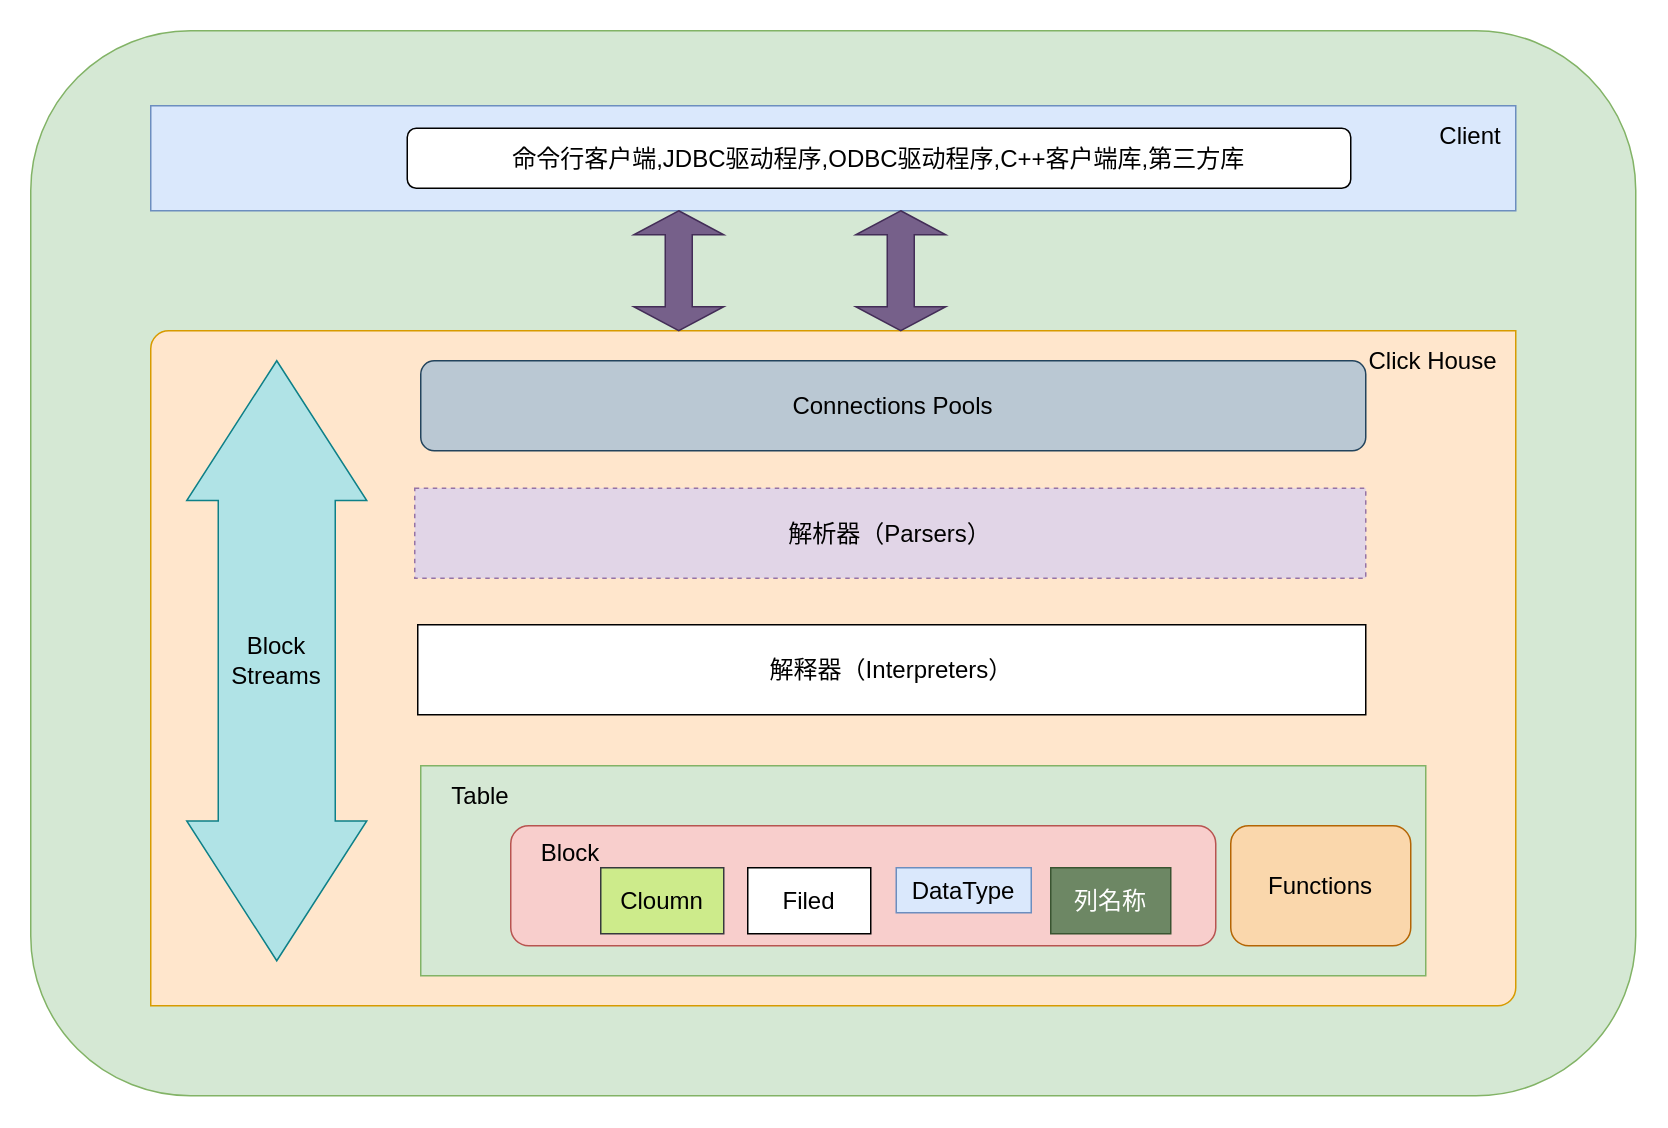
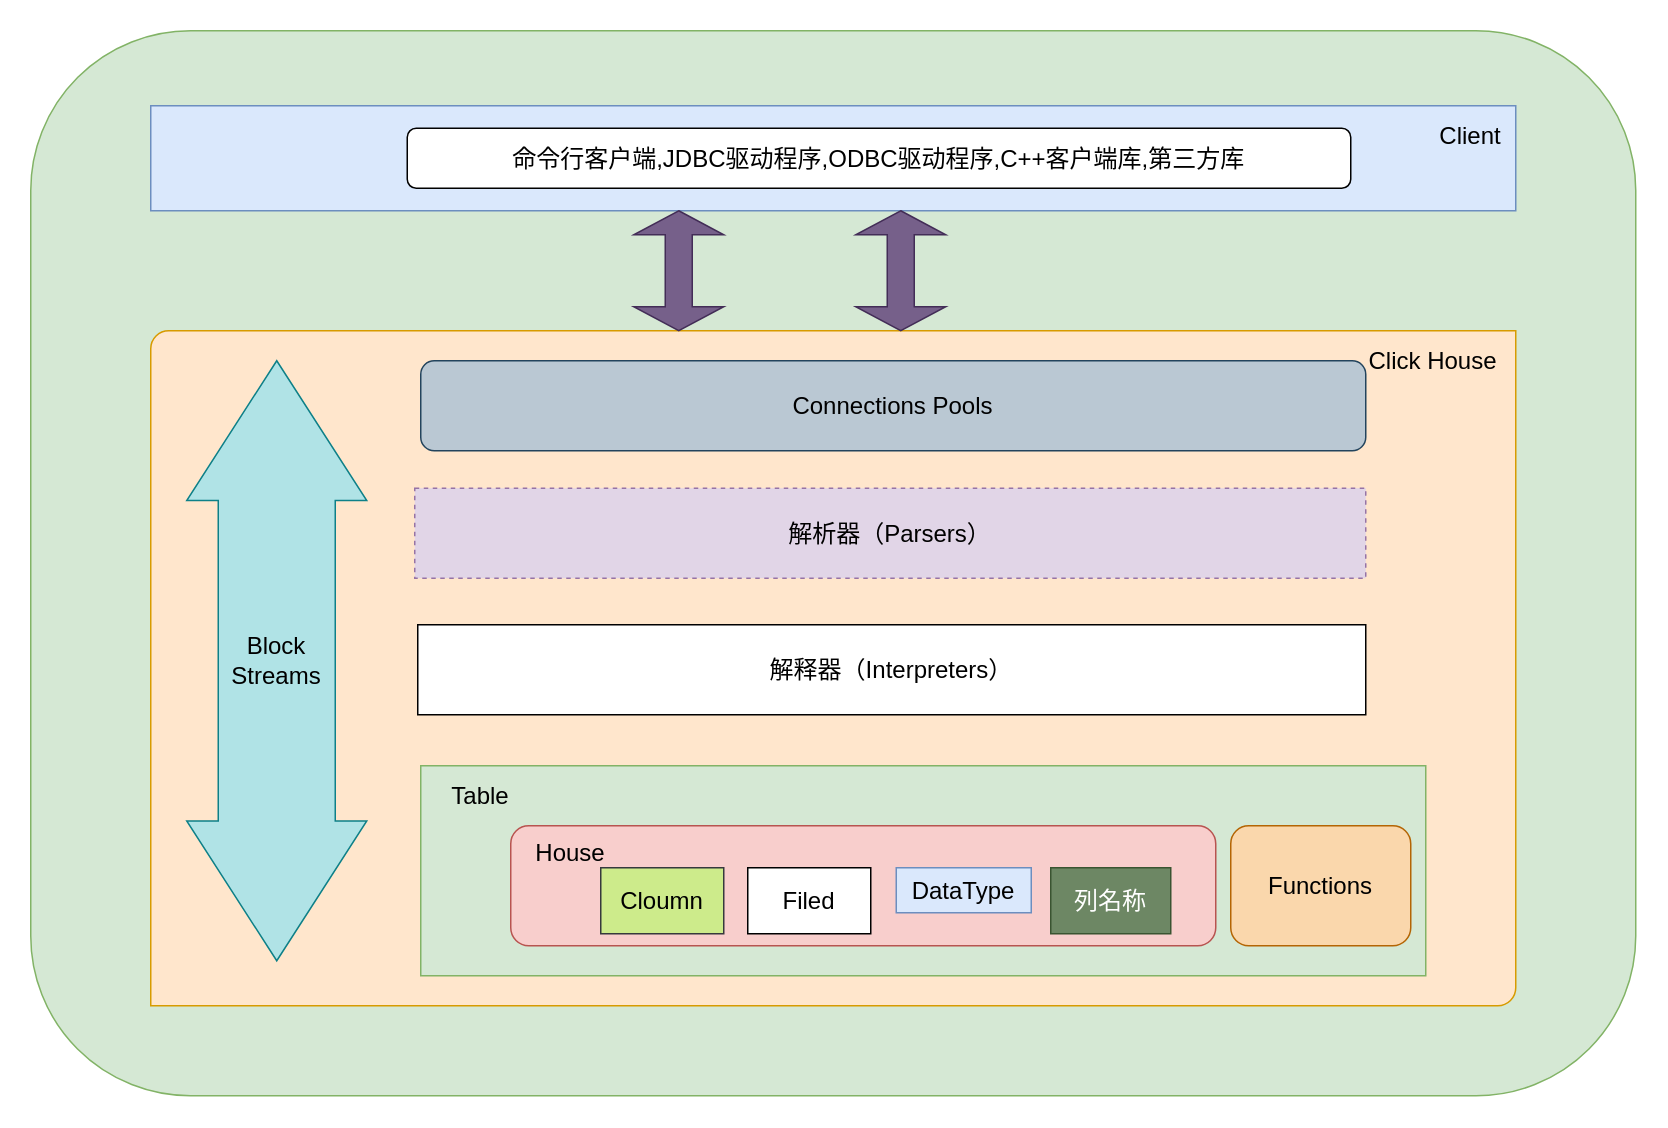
  <mxCell id="0" />
  <mxCell id="1" parent="0" />
  <mxCell id="2" value="" style="rounded=1;whiteSpace=wrap;html=1;fillColor=#d5e8d4;strokeColor=#82b366;" vertex="1" parent="1"><mxGeometry x="20" y="20" width="1070" height="710" as="geometry" /></mxCell>
  <mxCell id="3" value="" style="rounded=0;whiteSpace=wrap;html=1;fontSize=16;fillColor=#dae8fc;strokeColor=#6c8ebf;" vertex="1" parent="1"><mxGeometry x="100" y="70" width="910" height="70" as="geometry" /></mxCell>
  <mxCell id="4" value="" style="verticalLabelPosition=bottom;verticalAlign=top;html=1;shape=mxgraph.basic.diag_round_rect;dx=6;fontSize=16;fillColor=#ffe6cc;strokeColor=#d79b00;" vertex="1" parent="1"><mxGeometry x="100" y="220" width="910" height="450" as="geometry" /></mxCell>
  <mxCell id="5" value="Client" style="text;html=1;strokeColor=none;fillColor=none;align=center;verticalAlign=middle;whiteSpace=wrap;rounded=0;fontSize=16;" vertex="1" parent="1"><mxGeometry x="960" y="80" width="40" height="20" as="geometry" /></mxCell>
  <mxCell id="6" value="Click House" style="text;html=1;strokeColor=none;fillColor=none;align=center;verticalAlign=middle;whiteSpace=wrap;rounded=0;fontSize=16;" vertex="1" parent="1"><mxGeometry x="910" y="230" width="90" height="20" as="geometry" /></mxCell>
  <mxCell id="7" value="命令行客户端,JDBC驱动程序,ODBC驱动程序,C++客户端库,第三方库" style="rounded=1;whiteSpace=wrap;html=1;fontSize=16;" vertex="1" parent="1"><mxGeometry x="271" y="85" width="629" height="40" as="geometry" /></mxCell>
  <mxCell id="8" value="" style="rounded=0;whiteSpace=wrap;html=1;fontSize=16;fillColor=#d5e8d4;strokeColor=#82b366;" vertex="1" parent="1"><mxGeometry x="280" y="510" width="670" height="140" as="geometry" /></mxCell>
  <mxCell id="9" value="Table" style="text;html=1;strokeColor=none;fillColor=none;align=center;verticalAlign=middle;whiteSpace=wrap;rounded=0;fontSize=16;" vertex="1" parent="1"><mxGeometry x="300" y="520" width="40" height="20" as="geometry" /></mxCell>
  <mxCell id="10" value="" style="rounded=1;whiteSpace=wrap;html=1;fontSize=16;fillColor=#f8cecc;strokeColor=#b85450;" vertex="1" parent="1"><mxGeometry x="340" y="550" width="470" height="80" as="geometry" /></mxCell>
- <mxCell id="11" value="Block" style="text;html=1;strokeColor=none;fillColor=none;align=center;verticalAlign=middle;whiteSpace=wrap;rounded=0;fontSize=16;" vertex="1" parent="1"><mxGeometry x="360" y="558" width="40" height="20" as="geometry" /></mxCell>
+ <mxCell id="11" value="House" style="text;html=1;strokeColor=none;fillColor=none;align=center;verticalAlign=middle;whiteSpace=wrap;rounded=0;fontSize=16;" vertex="1" parent="1"><mxGeometry x="360" y="558" width="40" height="20" as="geometry" /></mxCell>
  <mxCell id="12" value="Cloumn" style="rounded=0;whiteSpace=wrap;html=1;fontSize=16;fillColor=#cdeb8b;strokeColor=#36393d;" vertex="1" parent="1"><mxGeometry x="400" y="578" width="82" height="44" as="geometry" /></mxCell>
  <mxCell id="13" value="Filed" style="rounded=0;whiteSpace=wrap;html=1;fontSize=16;" vertex="1" parent="1"><mxGeometry x="498" y="578" width="82" height="44" as="geometry" /></mxCell>
  <mxCell id="14" value="DataType" style="rounded=0;whiteSpace=wrap;html=1;fontSize=16;fillColor=#dae8fc;strokeColor=#6c8ebf;" vertex="1" parent="1"><mxGeometry x="597" y="578" width="90" height="30" as="geometry" /></mxCell>
  <mxCell id="15" value="列名称" style="rounded=0;whiteSpace=wrap;html=1;fontSize=16;fillColor=#6d8764;strokeColor=#3A5431;fontColor=#ffffff;" vertex="1" parent="1"><mxGeometry x="700" y="578" width="80" height="44" as="geometry" /></mxCell>
  <mxCell id="16" value="解析器（Parsers）" style="rounded=0;whiteSpace=wrap;html=1;fontSize=16;fillColor=#e1d5e7;strokeColor=#9673a6;dashed=1;" vertex="1" parent="1"><mxGeometry x="276" y="325" width="634" height="60" as="geometry" /></mxCell>
  <mxCell id="17" value="解释器（Interpreters）" style="rounded=0;whiteSpace=wrap;html=1;fontSize=16;" vertex="1" parent="1"><mxGeometry x="278" y="416" width="632" height="60" as="geometry" /></mxCell>
  <mxCell id="18" value="Functions" style="rounded=1;whiteSpace=wrap;html=1;fontSize=16;fillColor=#fad7ac;strokeColor=#b46504;" vertex="1" parent="1"><mxGeometry x="820" y="550" width="120" height="80" as="geometry" /></mxCell>
  <mxCell id="19" value="Block &lt;br&gt;Streams" style="shape=doubleArrow;whiteSpace=wrap;html=1;fontSize=16;arrowWidth=0.65;arrowSize=0.233;direction=south;fillColor=#b0e3e6;strokeColor=#0e8088;" vertex="1" parent="1"><mxGeometry x="124" y="240" width="120" height="400" as="geometry" /></mxCell>
  <mxCell id="20" value="" style="shape=doubleArrow;whiteSpace=wrap;html=1;fontSize=16;direction=south;fillColor=#76608a;strokeColor=#432D57;fontColor=#ffffff;" vertex="1" parent="1"><mxGeometry x="422" y="140" width="60" height="80" as="geometry" /></mxCell>
  <mxCell id="21" value="" style="shape=doubleArrow;whiteSpace=wrap;html=1;fontSize=16;direction=south;fillColor=#76608a;strokeColor=#432D57;fontColor=#ffffff;" vertex="1" parent="1"><mxGeometry x="570" y="140" width="60" height="80" as="geometry" /></mxCell>
  <mxCell id="22" value="Connections Pools" style="rounded=1;whiteSpace=wrap;html=1;fontSize=16;fillColor=#bac8d3;strokeColor=#23445d;" vertex="1" parent="1"><mxGeometry x="280" y="240" width="630" height="60" as="geometry" /></mxCell>
